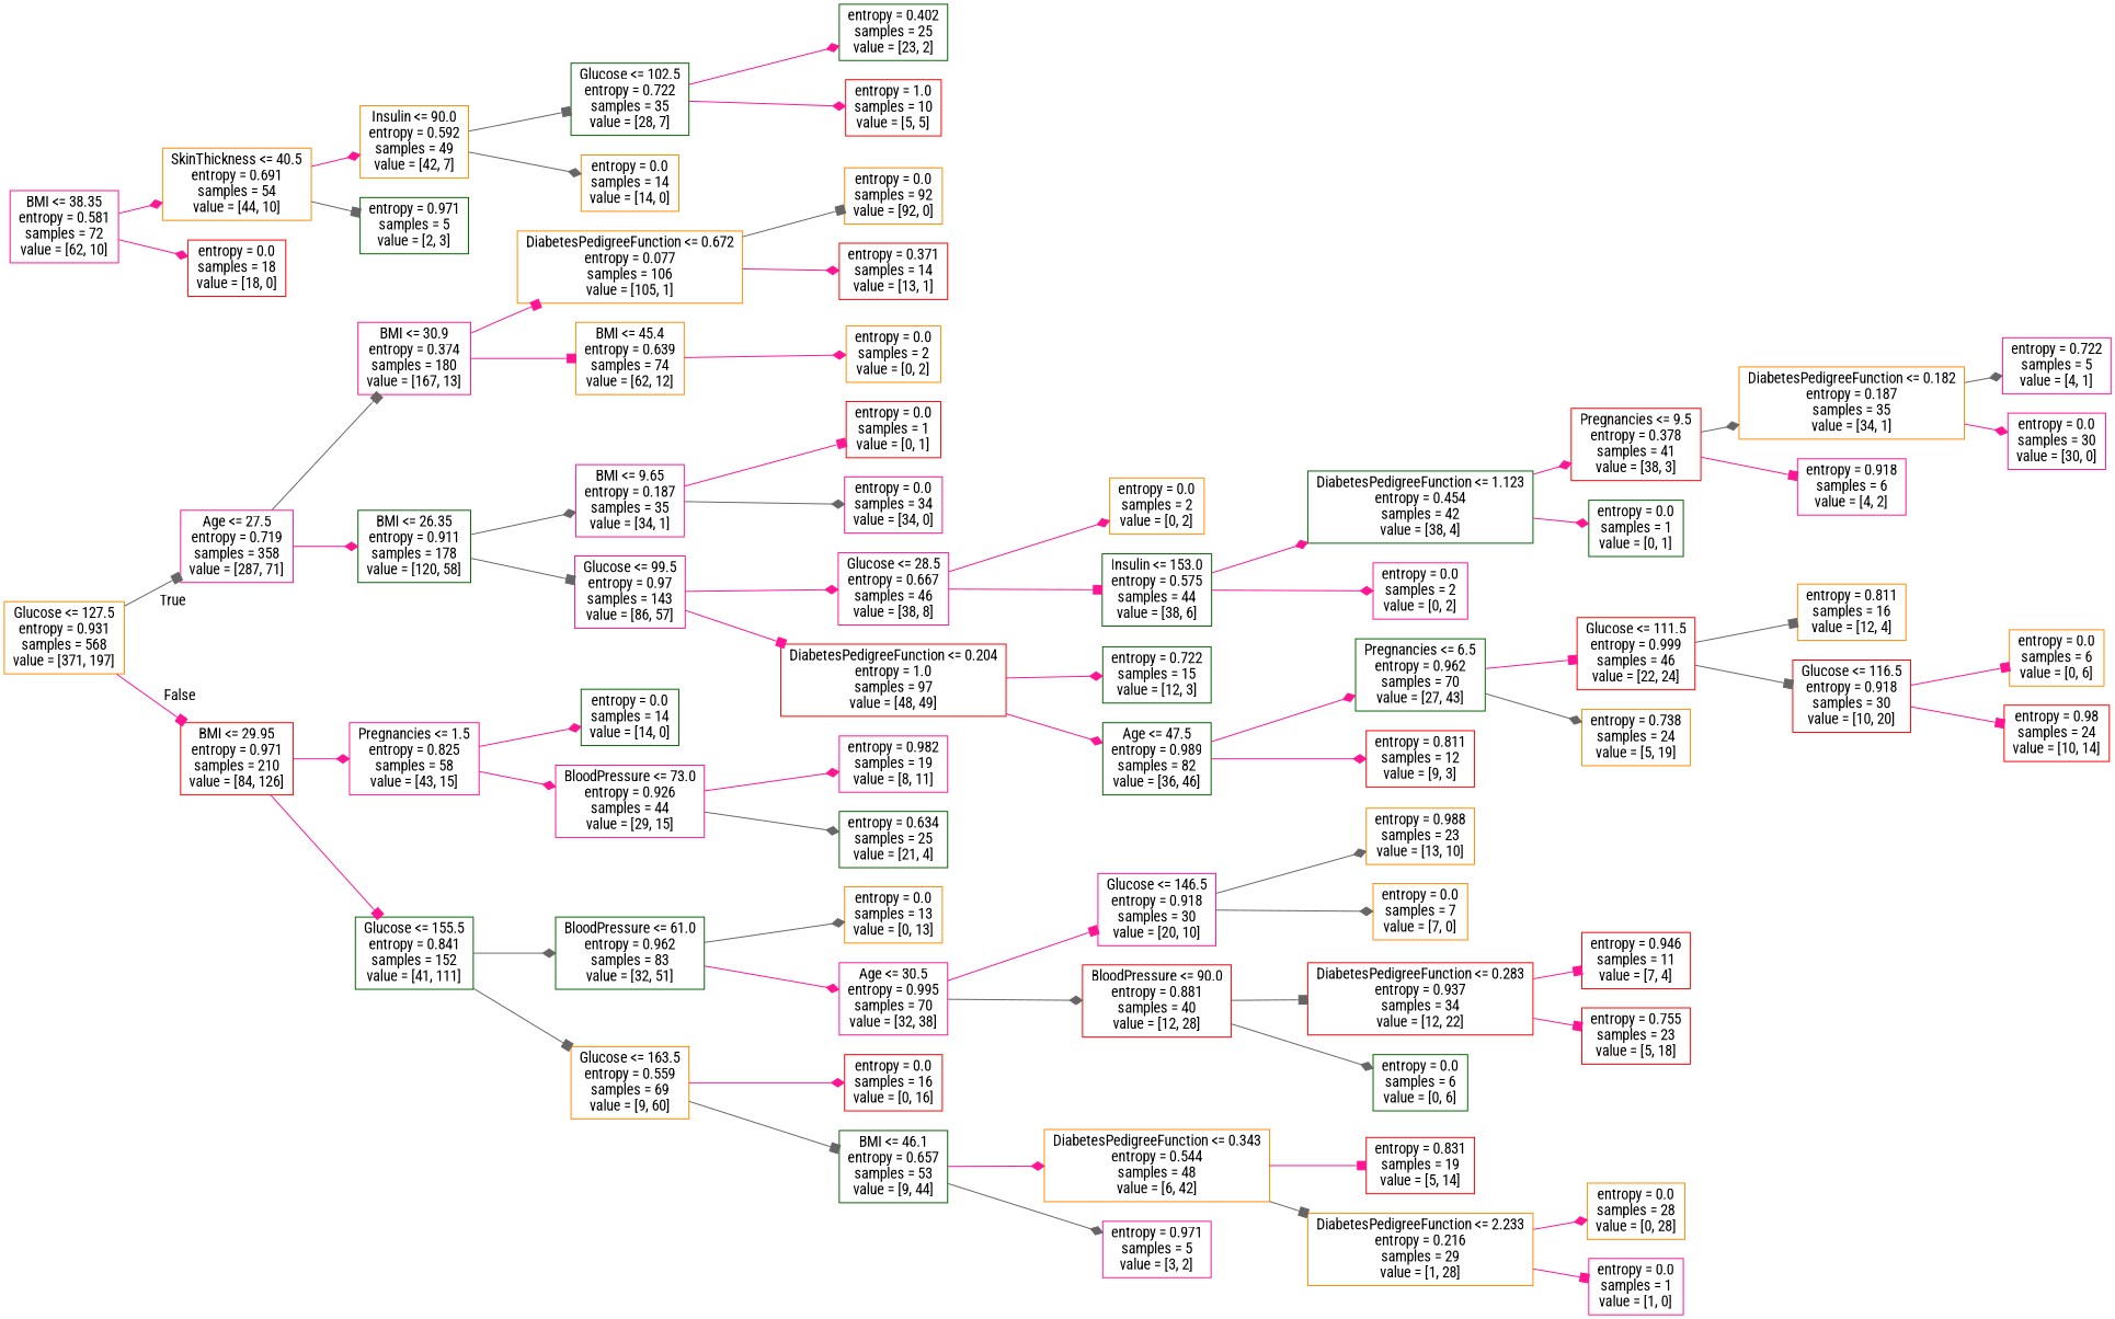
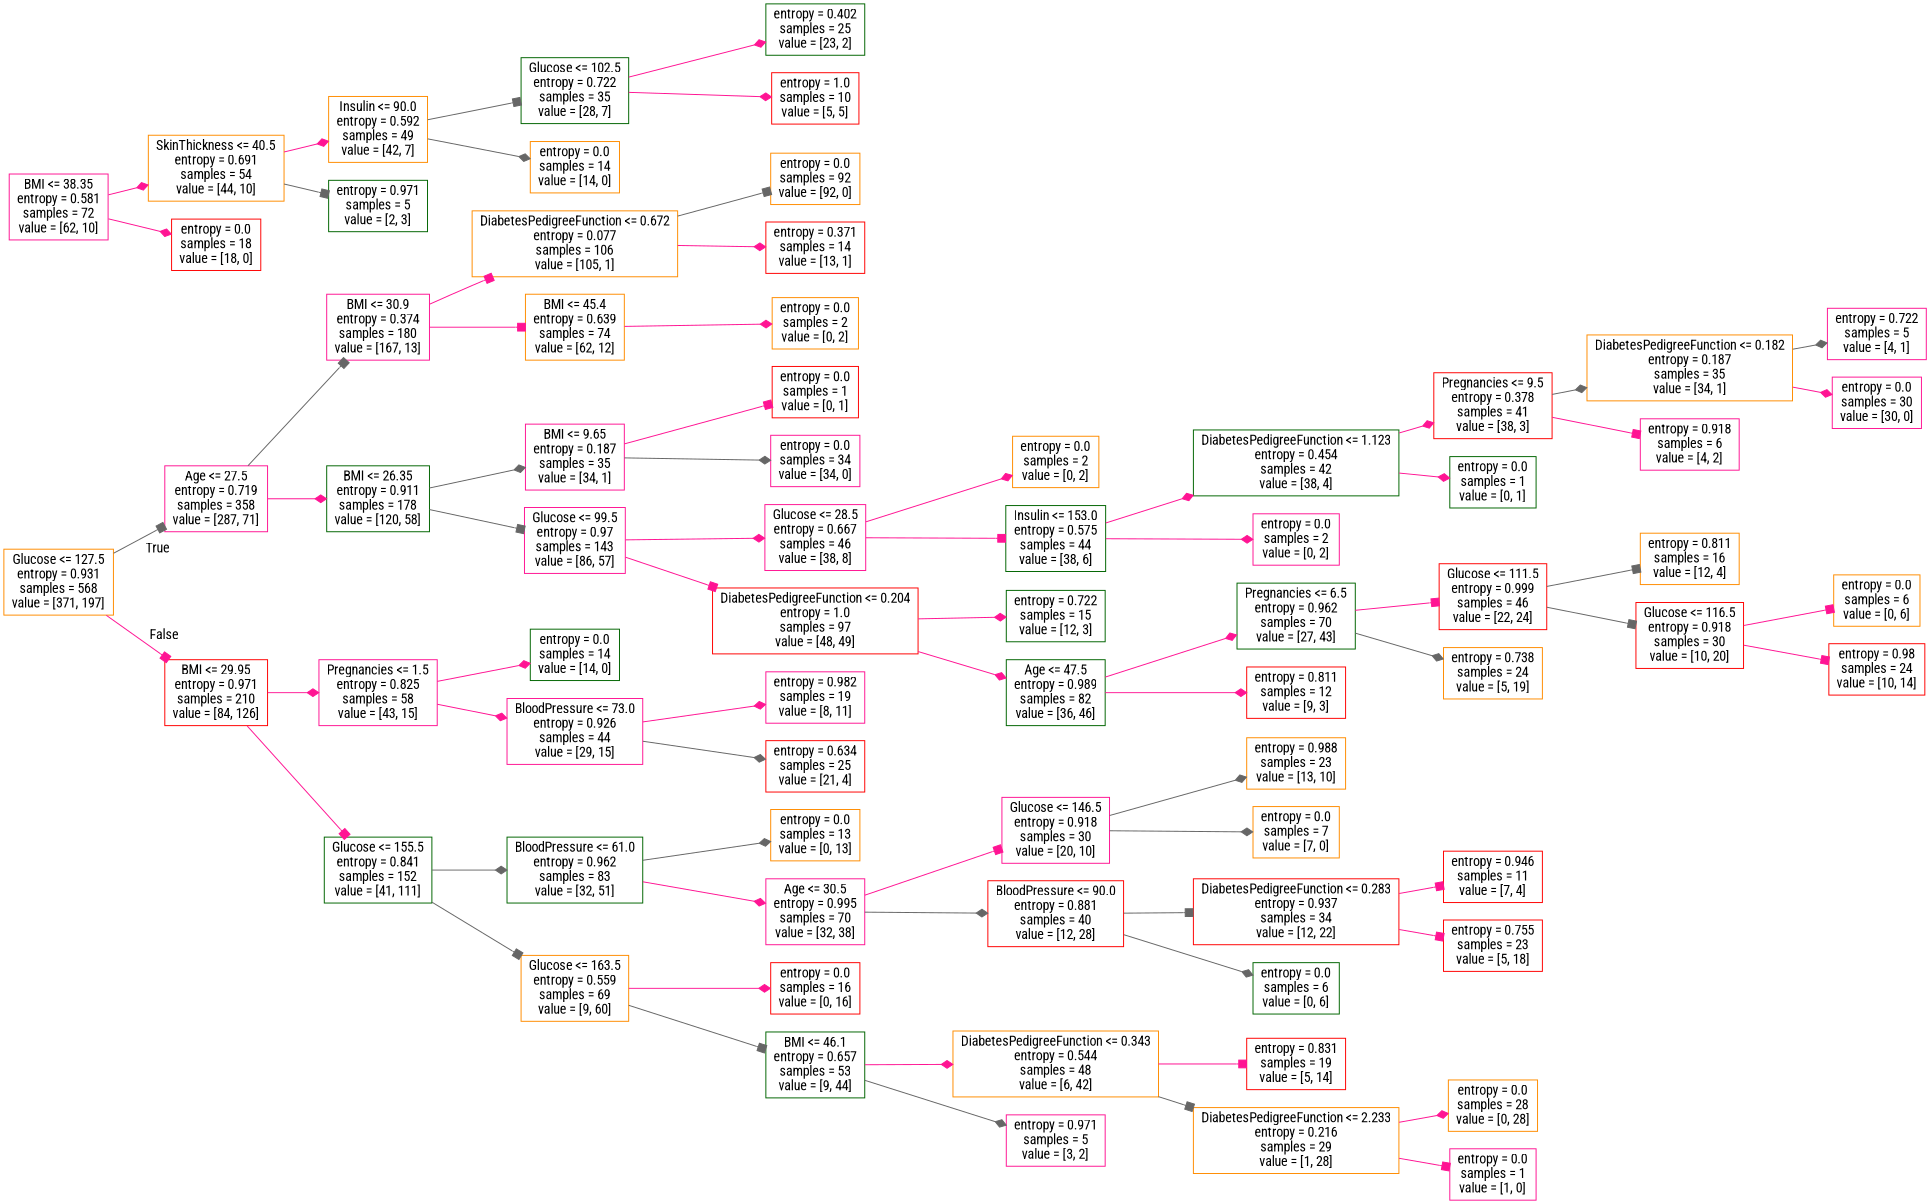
  digraph {
    fontname="Roboto Condensed"
    rankdir=LR
    node [color=darkorange fontname="Roboto Condensed" shape=box]
    edge [arrowhead=diamond color=deeppink fontname="Roboto Condensed"]
    n1 [label="Glucose <= 127.5\nentropy = 0.931\nsamples = 568\nvalue = [371, 197]"]
    n2 [color=deeppink label="Age <= 27.5\nentropy = 0.719\nsamples = 358\nvalue = [287, 71]"]
    n3 [color=red label="BMI <= 29.95\nentropy = 0.971\nsamples = 210\nvalue = [84, 126]"]
    n4 [color=deeppink label="BMI <= 30.9\nentropy = 0.374\nsamples = 180\nvalue = [167, 13]"]
    n5 [color=darkgreen label="BMI <= 26.35\nentropy = 0.911\nsamples = 178\nvalue = [120, 58]"]
    n6 [color=deeppink label="Pregnancies <= 1.5\nentropy = 0.825\nsamples = 58\nvalue = [43, 15]"]
    n7 [color=darkgreen label="Glucose <= 155.5\nentropy = 0.841\nsamples = 152\nvalue = [41, 111]"]
    n8 [label="DiabetesPedigreeFunction <= 0.672\nentropy = 0.077\nsamples = 106\nvalue = [105, 1]"]
    n9 [label="BMI <= 45.4\nentropy = 0.639\nsamples = 74\nvalue = [62, 12]"]
    n10 [color=deeppink label="BMI <= 9.65\nentropy = 0.187\nsamples = 35\nvalue = [34, 1]"]
    n11 [color=deeppink label="Glucose <= 99.5\nentropy = 0.97\nsamples = 143\nvalue = [86, 57]"]
    n12 [label="entropy = 0.0\nsamples = 92\nvalue = [92, 0]"]
    n13 [color=red label="entropy = 0.371\nsamples = 14\nvalue = [13, 1]"]
    n14 [label="entropy = 0.0\nsamples = 2\nvalue = [0, 2]"]
    n15 [color=deeppink label="BMI <= 38.35\nentropy = 0.581\nsamples = 72\nvalue = [62, 10]"]
    n16 [label="SkinThickness <= 40.5\nentropy = 0.691\nsamples = 54\nvalue = [44, 10]"]
    n17 [color=red label="entropy = 0.0\nsamples = 18\nvalue = [18, 0]"]
    n18 [label="Insulin <= 90.0\nentropy = 0.592\nsamples = 49\nvalue = [42, 7]"]
    n19 [color=darkgreen label="entropy = 0.971\nsamples = 5\nvalue = [2, 3]"]
    n20 [color=darkgreen label="Glucose <= 102.5\nentropy = 0.722\nsamples = 35\nvalue = [28, 7]"]
    n21 [label="entropy = 0.0\nsamples = 14\nvalue = [14, 0]"]
    n22 [color=darkgreen label="entropy = 0.402\nsamples = 25\nvalue = [23, 2]"]
    n23 [color=red label="entropy = 1.0\nsamples = 10\nvalue = [5, 5]"]
    n24 [color=red label="entropy = 0.0\nsamples = 1\nvalue = [0, 1]"]
    n25 [color=deeppink label="entropy = 0.0\nsamples = 34\nvalue = [34, 0]"]
    n26 [color=deeppink label="Glucose <= 28.5\nentropy = 0.667\nsamples = 46\nvalue = [38, 8]"]
    n27 [color=red label="DiabetesPedigreeFunction <= 0.204\nentropy = 1.0\nsamples = 97\nvalue = [48, 49]"]
    n28 [label="entropy = 0.0\nsamples = 2\nvalue = [0, 2]"]
    n29 [color=darkgreen label="Insulin <= 153.0\nentropy = 0.575\nsamples = 44\nvalue = [38, 6]"]
    n30 [color=darkgreen label="entropy = 0.722\nsamples = 15\nvalue = [12, 3]"]
    n31 [color=darkgreen label="Age <= 47.5\nentropy = 0.989\nsamples = 82\nvalue = [36, 46]"]
    n32 [color=darkgreen label="DiabetesPedigreeFunction <= 1.123\nentropy = 0.454\nsamples = 42\nvalue = [38, 4]"]
    n33 [color=deeppink label="entropy = 0.0\nsamples = 2\nvalue = [0, 2]"]
    n34 [color=red label="Pregnancies <= 9.5\nentropy = 0.378\nsamples = 41\nvalue = [38, 3]"]
    n35 [color=darkgreen label="entropy = 0.0\nsamples = 1\nvalue = [0, 1]"]
    n36 [label="DiabetesPedigreeFunction <= 0.182\nentropy = 0.187\nsamples = 35\nvalue = [34, 1]"]
    n37 [color=deeppink label="entropy = 0.918\nsamples = 6\nvalue = [4, 2]"]
    n38 [color=deeppink label="entropy = 0.722\nsamples = 5\nvalue = [4, 1]"]
    n39 [color=deeppink label="entropy = 0.0\nsamples = 30\nvalue = [30, 0]"]
    n40 [color=darkgreen label="Pregnancies <= 6.5\nentropy = 0.962\nsamples = 70\nvalue = [27, 43]"]
    n41 [color=red label="entropy = 0.811\nsamples = 12\nvalue = [9, 3]"]
    n42 [color=red label="Glucose <= 111.5\nentropy = 0.999\nsamples = 46\nvalue = [22, 24]"]
    n43 [label="entropy = 0.738\nsamples = 24\nvalue = [5, 19]"]
    n44 [label="entropy = 0.811\nsamples = 16\nvalue = [12, 4]"]
    n45 [color=red label="Glucose <= 116.5\nentropy = 0.918\nsamples = 30\nvalue = [10, 20]"]
    n46 [label="entropy = 0.0\nsamples = 6\nvalue = [0, 6]"]
    n47 [color=red label="entropy = 0.98\nsamples = 24\nvalue = [10, 14]"]
    n48 [color=darkgreen label="entropy = 0.0\nsamples = 14\nvalue = [14, 0]"]
    n49 [color=deeppink label="BloodPressure <= 73.0\nentropy = 0.926\nsamples = 44\nvalue = [29, 15]"]
    n50 [color=darkgreen label="BloodPressure <= 61.0\nentropy = 0.962\nsamples = 83\nvalue = [32, 51]"]
    n51 [label="Glucose <= 163.5\nentropy = 0.559\nsamples = 69\nvalue = [9, 60]"]
    n52 [color=deeppink label="entropy = 0.982\nsamples = 19\nvalue = [8, 11]"]
-   n53 [color=darkgreen label="entropy = 0.634\nsamples = 25\nvalue = [21, 4]"]
+   n53 [color=red label="entropy = 0.634\nsamples = 25\nvalue = [21, 4]"]
    n54 [label="entropy = 0.0\nsamples = 13\nvalue = [0, 13]"]
    n55 [color=deeppink label="Age <= 30.5\nentropy = 0.995\nsamples = 70\nvalue = [32, 38]"]
    n56 [color=red label="entropy = 0.0\nsamples = 16\nvalue = [0, 16]"]
    n57 [color=darkgreen label="BMI <= 46.1\nentropy = 0.657\nsamples = 53\nvalue = [9, 44]"]
    n58 [color=deeppink label="Glucose <= 146.5\nentropy = 0.918\nsamples = 30\nvalue = [20, 10]"]
    n59 [color=red label="BloodPressure <= 90.0\nentropy = 0.881\nsamples = 40\nvalue = [12, 28]"]
    n60 [label="entropy = 0.988\nsamples = 23\nvalue = [13, 10]"]
    n61 [label="entropy = 0.0\nsamples = 7\nvalue = [7, 0]"]
    n62 [color=red label="DiabetesPedigreeFunction <= 0.283\nentropy = 0.937\nsamples = 34\nvalue = [12, 22]"]
    n63 [color=darkgreen label="entropy = 0.0\nsamples = 6\nvalue = [0, 6]"]
    n64 [color=red label="entropy = 0.946\nsamples = 11\nvalue = [7, 4]"]
    n65 [color=red label="entropy = 0.755\nsamples = 23\nvalue = [5, 18]"]
    n66 [label="DiabetesPedigreeFunction <= 0.343\nentropy = 0.544\nsamples = 48\nvalue = [6, 42]"]
    n67 [color=deeppink label="entropy = 0.971\nsamples = 5\nvalue = [3, 2]"]
    n68 [color=red label="entropy = 0.831\nsamples = 19\nvalue = [5, 14]"]
    n69 [label="DiabetesPedigreeFunction <= 2.233\nentropy = 0.216\nsamples = 29\nvalue = [1, 28]"]
    n70 [label="entropy = 0.0\nsamples = 28\nvalue = [0, 28]"]
    n71 [color=deeppink label="entropy = 0.0\nsamples = 1\nvalue = [1, 0]"]
    n1 -> n2 [arrowhead=box color=gray40 headlabel=True labelangle=45 labeldistance=2.5]
    n1 -> n3 [arrowhead=box headlabel=False labelangle=-45 labeldistance=2.5]
    n2 -> n4 [arrowhead=box color=gray40]
    n2 -> n5
    n3 -> n6
    n3 -> n7 [arrowhead=box]
    n4 -> n8 [arrowhead=box]
    n4 -> n9 [arrowhead=box]
    n5 -> n10 [color=gray40]
    n5 -> n11 [arrowhead=box color=gray40]
    n6 -> n48
    n6 -> n49
    n7 -> n50 [color=gray40]
    n7 -> n51 [arrowhead=box color=gray40]
    n8 -> n12 [arrowhead=box color=gray40]
    n8 -> n13
    n9 -> n14
    n10 -> n24 [arrowhead=box]
    n10 -> n25 [color=gray40]
    n11 -> n26
    n11 -> n27 [arrowhead=box]
    n15 -> n16
    n15 -> n17
    n16 -> n18
    n16 -> n19 [arrowhead=box color=gray40]
    n18 -> n20 [arrowhead=box color=gray40]
    n18 -> n21 [color=gray40]
    n20 -> n22
    n20 -> n23
    n26 -> n28
    n26 -> n29 [arrowhead=box]
    n27 -> n30
    n27 -> n31
    n29 -> n32
    n29 -> n33
    n31 -> n40
    n31 -> n41
    n32 -> n34
    n32 -> n35
    n34 -> n36 [color=gray40]
    n34 -> n37 [arrowhead=box]
    n36 -> n38 [color=gray40]
    n36 -> n39
    n40 -> n42 [arrowhead=box]
    n40 -> n43 [color=gray40]
    n42 -> n44 [arrowhead=box color=gray40]
    n42 -> n45 [arrowhead=box color=gray40]
    n45 -> n46 [arrowhead=box]
    n45 -> n47 [arrowhead=box]
    n49 -> n52
    n49 -> n53 [color=gray40]
    n50 -> n54 [color=gray40]
    n50 -> n55
    n51 -> n56
    n51 -> n57 [arrowhead=box color=gray40]
    n55 -> n58 [arrowhead=box]
    n55 -> n59 [color=gray40]
    n57 -> n66
    n57 -> n67 [color=gray40]
    n58 -> n60 [color=gray40]
    n58 -> n61 [color=gray40]
    n59 -> n62 [arrowhead=box color=gray40]
    n59 -> n63 [color=gray40]
    n62 -> n64 [arrowhead=box]
    n62 -> n65 [arrowhead=box]
    n66 -> n68 [arrowhead=box]
    n66 -> n69 [arrowhead=box color=gray40]
    n69 -> n70
    n69 -> n71 [arrowhead=box]
  }
